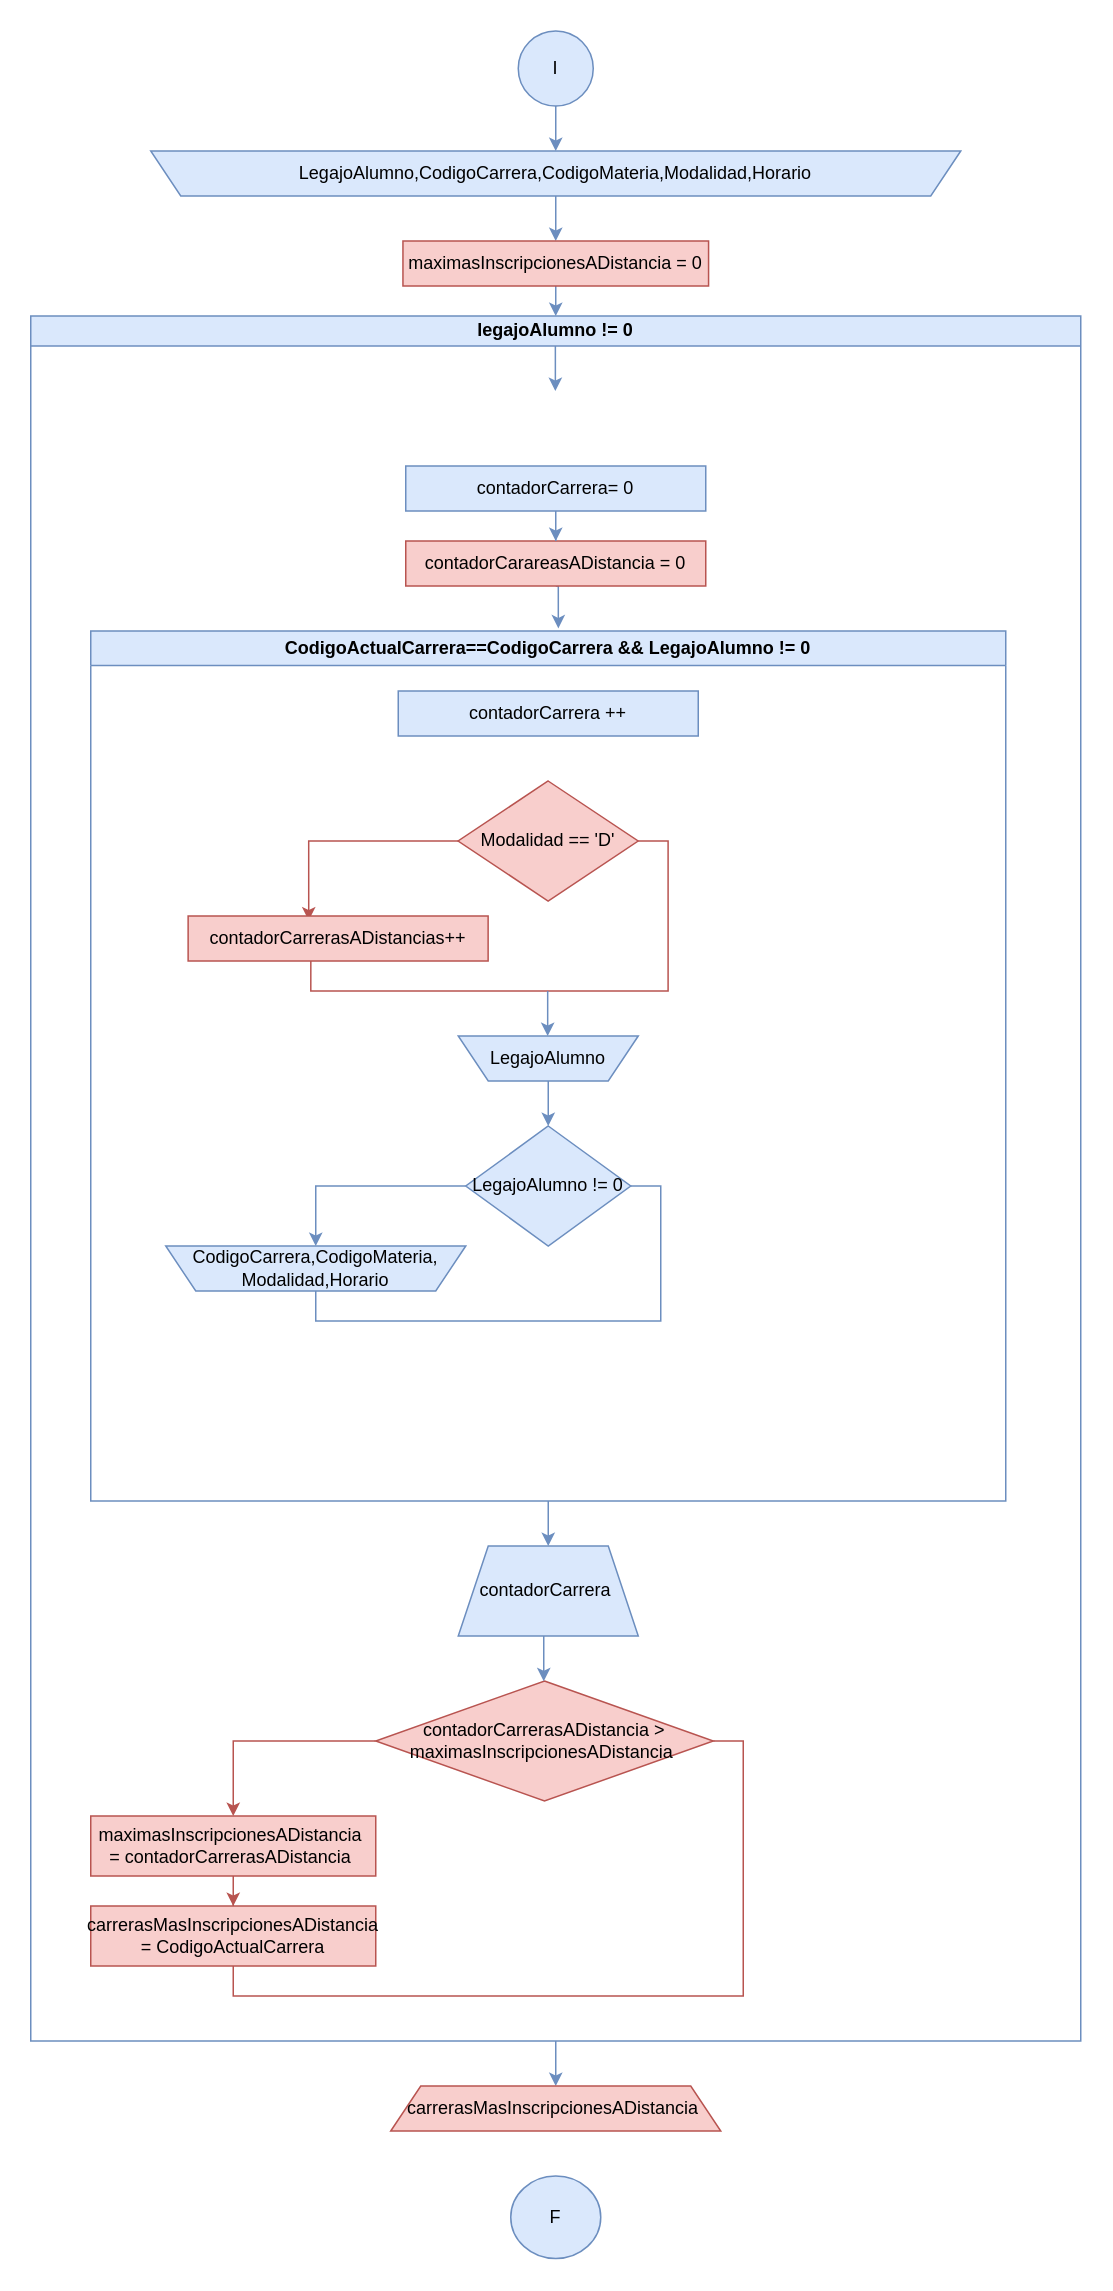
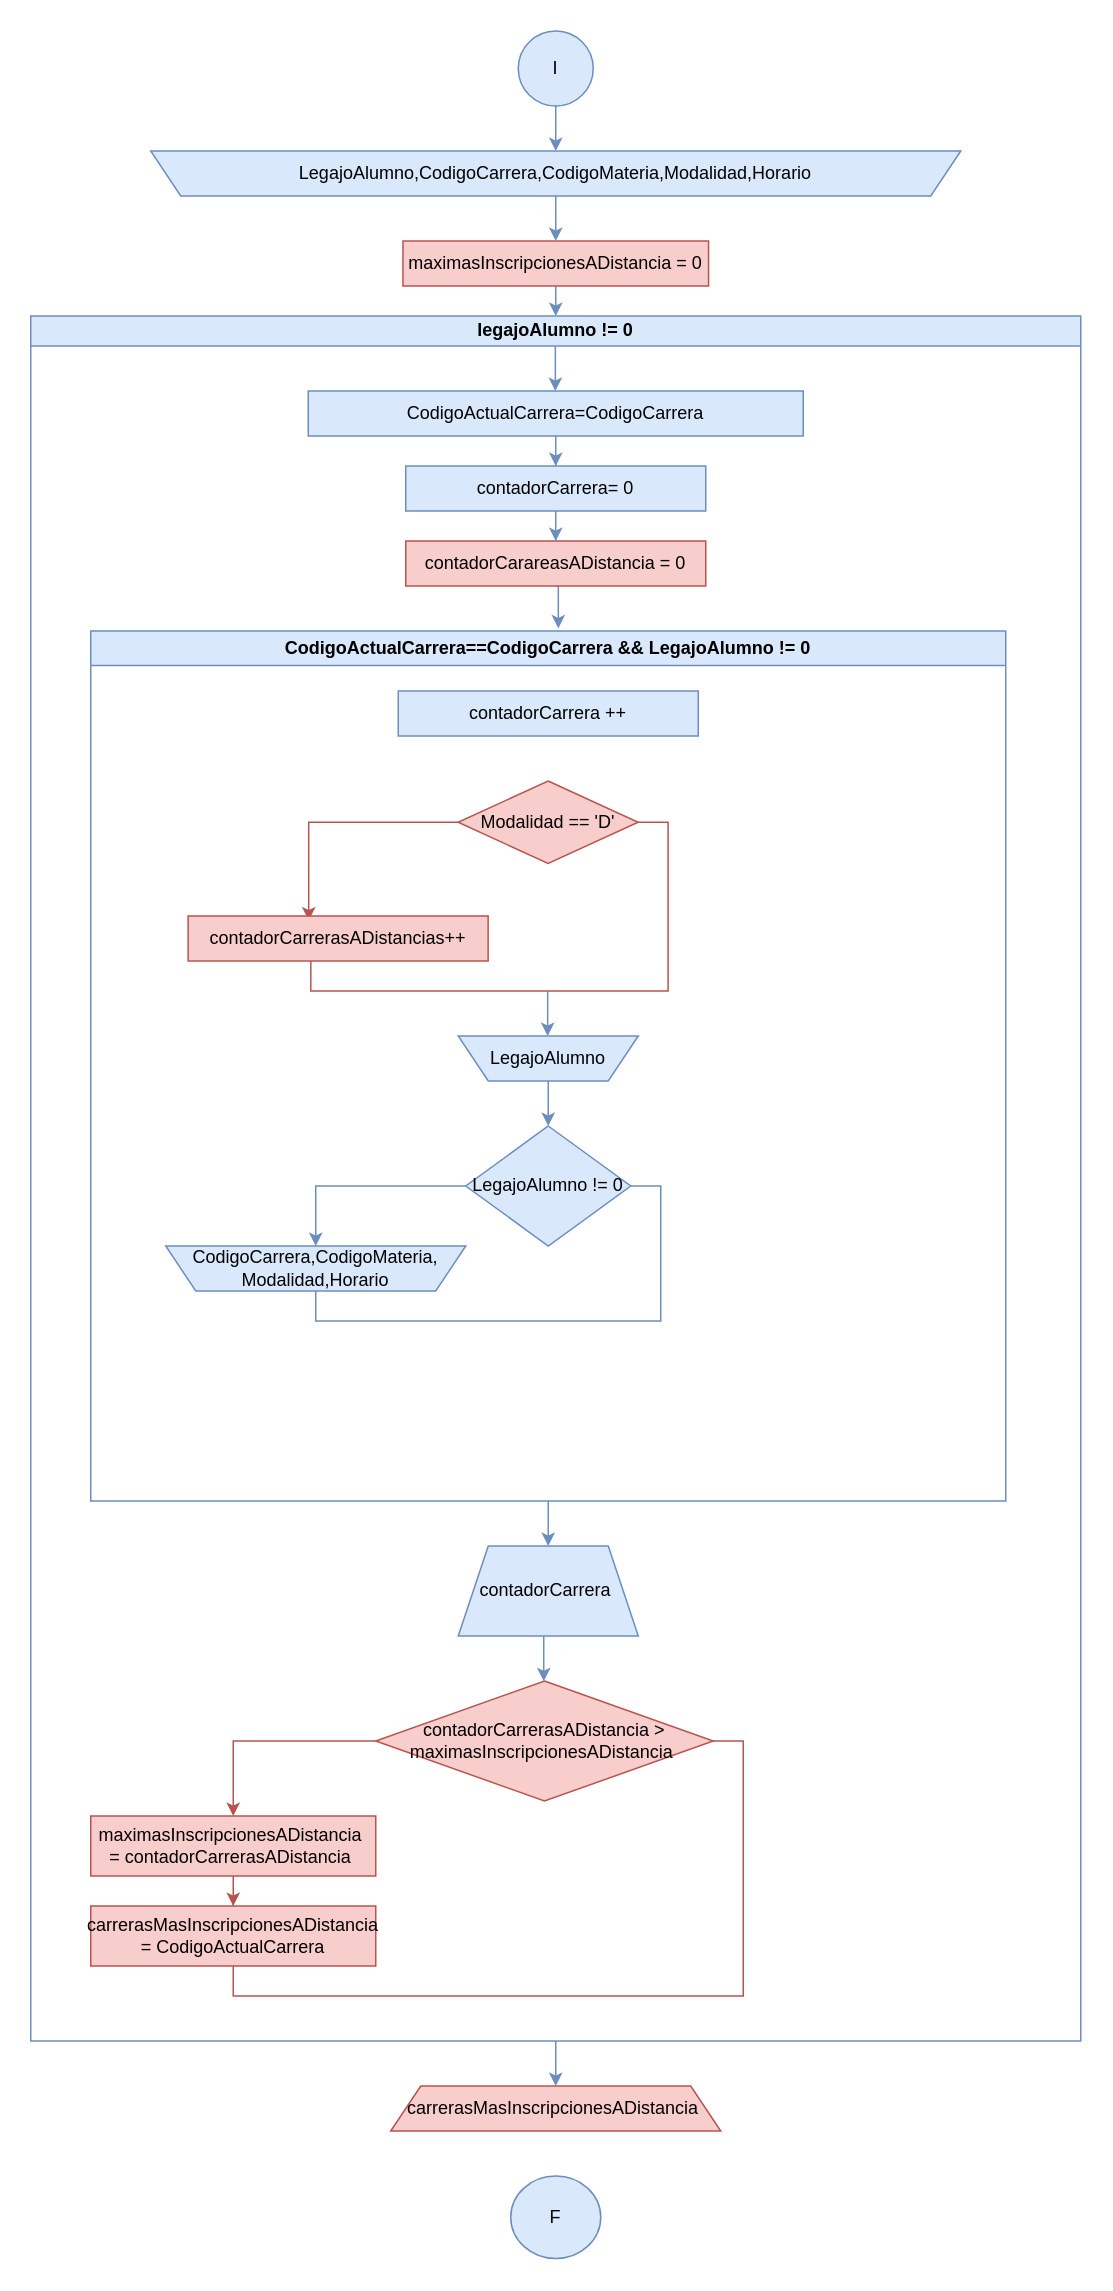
  <mxCell id="0" />
  <mxCell id="1" parent="0" />
  <mxCell id="2" value="" style="edgeStyle=orthogonalEdgeStyle;rounded=0;orthogonalLoop=1;jettySize=auto;html=1;fillColor=#dae8fc;strokeColor=#6c8ebf;" parent="1" source="3" target="5" edge="1"><mxGeometry relative="1" as="geometry" /></mxCell>
  <mxCell id="3" value="I" style="ellipse;whiteSpace=wrap;html=1;fillColor=#dae8fc;strokeColor=#6c8ebf;" parent="1" vertex="1"><mxGeometry x="345" y="20" width="50" height="50" as="geometry" /></mxCell>
  <mxCell id="4" value="" style="edgeStyle=orthogonalEdgeStyle;rounded=0;orthogonalLoop=1;jettySize=auto;html=1;fillColor=#dae8fc;strokeColor=#6c8ebf;" edge="1" parent="1" source="5" target="39"><mxGeometry relative="1" as="geometry" /></mxCell>
  <mxCell id="5" value="LegajoAlumno,CodigoCarrera,CodigoMateria,Modalidad,Horario" style="shape=trapezoid;perimeter=trapezoidPerimeter;whiteSpace=wrap;html=1;fixedSize=1;direction=west;fillColor=#dae8fc;strokeColor=#6c8ebf;" parent="1" vertex="1"><mxGeometry x="100" y="100" width="540" height="30" as="geometry" /></mxCell>
  <mxCell id="6" value="" style="edgeStyle=orthogonalEdgeStyle;rounded=0;orthogonalLoop=1;jettySize=auto;html=1;fillColor=#dae8fc;strokeColor=#6c8ebf;" edge="1" parent="1" source="7" target="40"><mxGeometry relative="1" as="geometry" /></mxCell>
  <mxCell id="7" value="legajoAlumno != 0" style="swimlane;whiteSpace=wrap;html=1;fillColor=#dae8fc;strokeColor=#6c8ebf;startSize=20;" parent="1" vertex="1"><mxGeometry x="20" y="210" width="700" height="1150" as="geometry" /></mxCell>
  <mxCell id="8" value="" style="edgeStyle=orthogonalEdgeStyle;rounded=0;orthogonalLoop=1;jettySize=auto;html=1;fillColor=#dae8fc;strokeColor=#6c8ebf;" edge="1" parent="7" source="9" target="36"><mxGeometry relative="1" as="geometry" /></mxCell>
  <mxCell id="9" value="&lt;div&gt;CodigoActualCarrera==CodigoCarrera &amp;amp;&amp;amp;&amp;nbsp;&lt;span style=&quot;background-color: initial;&quot;&gt;LegajoAlumno != 0&lt;/span&gt;&lt;/div&gt;" style="swimlane;whiteSpace=wrap;html=1;startSize=23;fillColor=#dae8fc;strokeColor=#6c8ebf;" parent="7" vertex="1"><mxGeometry x="40" y="210" width="610" height="580" as="geometry" /></mxCell>
  <mxCell id="10" style="edgeStyle=orthogonalEdgeStyle;rounded=0;orthogonalLoop=1;jettySize=auto;html=1;exitX=1;exitY=0.5;exitDx=0;exitDy=0;entryX=0.5;entryY=0;entryDx=0;entryDy=0;endArrow=none;endFill=0;fillColor=#dae8fc;strokeColor=#6c8ebf;" parent="9" source="12" target="13" edge="1"><mxGeometry relative="1" as="geometry" /></mxCell>
  <mxCell id="11" style="edgeStyle=orthogonalEdgeStyle;rounded=0;orthogonalLoop=1;jettySize=auto;html=1;exitX=0;exitY=0.5;exitDx=0;exitDy=0;entryX=0.5;entryY=1;entryDx=0;entryDy=0;fillColor=#dae8fc;strokeColor=#6c8ebf;" parent="9" source="12" target="13" edge="1"><mxGeometry relative="1" as="geometry" /></mxCell>
  <mxCell id="12" value="LegajoAlumno != 0" style="rhombus;whiteSpace=wrap;html=1;fillColor=#dae8fc;strokeColor=#6c8ebf;" parent="9" vertex="1"><mxGeometry x="250.0" y="330" width="110" height="80" as="geometry" /></mxCell>
  <mxCell id="13" value="&lt;div&gt;CodigoCarrera,CodigoMateria,&lt;/div&gt;&lt;div&gt;Modalidad,Horario&lt;/div&gt;" style="shape=trapezoid;perimeter=trapezoidPerimeter;whiteSpace=wrap;html=1;fixedSize=1;direction=west;fillColor=#dae8fc;strokeColor=#6c8ebf;" parent="9" vertex="1"><mxGeometry x="50.0" y="410" width="200" height="30" as="geometry" /></mxCell>
  <mxCell id="14" value="" style="edgeStyle=orthogonalEdgeStyle;rounded=0;orthogonalLoop=1;jettySize=auto;html=1;fillColor=#dae8fc;strokeColor=#6c8ebf;" edge="1" parent="9" source="15" target="12"><mxGeometry relative="1" as="geometry" /></mxCell>
  <mxCell id="15" value="LegajoAlumno" style="shape=trapezoid;perimeter=trapezoidPerimeter;whiteSpace=wrap;html=1;fixedSize=1;direction=west;fillColor=#dae8fc;strokeColor=#6c8ebf;" parent="9" vertex="1"><mxGeometry x="245.0" y="270" width="120" height="30" as="geometry" /></mxCell>
  <mxCell id="16" style="edgeStyle=orthogonalEdgeStyle;rounded=0;orthogonalLoop=1;jettySize=auto;html=1;exitX=0.5;exitY=0;exitDx=0;exitDy=0;fillColor=#dae8fc;strokeColor=#6c8ebf;" parent="9" source="15" target="15" edge="1"><mxGeometry relative="1" as="geometry" /></mxCell>
  <mxCell id="17" value="contadorCarrera&amp;nbsp;++" style="whiteSpace=wrap;html=1;fillColor=#dae8fc;strokeColor=#6c8ebf;" vertex="1" parent="9"><mxGeometry x="205" y="40" width="200" height="30" as="geometry" /></mxCell>
  <mxCell id="18" style="edgeStyle=orthogonalEdgeStyle;rounded=0;orthogonalLoop=1;jettySize=auto;html=1;exitX=0;exitY=0.5;exitDx=0;exitDy=0;entryX=0.402;entryY=0.1;entryDx=0;entryDy=0;entryPerimeter=0;fillColor=#f8cecc;strokeColor=#b85450;" edge="1" parent="9" source="20" target="21"><mxGeometry relative="1" as="geometry" /></mxCell>
  <mxCell id="19" style="edgeStyle=orthogonalEdgeStyle;rounded=0;orthogonalLoop=1;jettySize=auto;html=1;exitX=1;exitY=0.5;exitDx=0;exitDy=0;entryX=0.409;entryY=0.972;entryDx=0;entryDy=0;entryPerimeter=0;endArrow=none;endFill=0;fillColor=#f8cecc;strokeColor=#b85450;" edge="1" parent="9" source="20" target="21"><mxGeometry relative="1" as="geometry" /></mxCell>
- <mxCell id="20" value="Modalidad == 'D'" style="rhombus;whiteSpace=wrap;html=1;fillColor=#f8cecc;strokeColor=#b85450;" vertex="1" parent="9"><mxGeometry x="244.92" y="100" width="120" height="80" as="geometry" /></mxCell>
+ <mxCell id="20" value="Modalidad == 'D'" style="rhombus;whiteSpace=wrap;html=1;fillColor=#f8cecc;strokeColor=#b85450;" vertex="1" parent="9"><mxGeometry x="244.92" y="100" width="120" height="55" as="geometry" /></mxCell>
  <mxCell id="21" value="contadorCarrerasADistancias++" style="whiteSpace=wrap;html=1;fillColor=#f8cecc;strokeColor=#b85450;" vertex="1" parent="9"><mxGeometry x="64.92" y="190" width="200" height="30" as="geometry" /></mxCell>
  <mxCell id="22" value="" style="edgeStyle=orthogonalEdgeStyle;rounded=0;orthogonalLoop=1;jettySize=auto;html=1;fillColor=#dae8fc;strokeColor=#6c8ebf;" edge="1" parent="9"><mxGeometry relative="1" as="geometry"><mxPoint x="304.62" y="240" as="sourcePoint" /><mxPoint x="304.62" y="270" as="targetPoint" /></mxGeometry></mxCell>
+ <mxCell id="23" value="" style="edgeStyle=orthogonalEdgeStyle;rounded=0;orthogonalLoop=1;jettySize=auto;html=1;fillColor=#dae8fc;strokeColor=#6c8ebf;" edge="1" parent="7" source="24" target="28"><mxGeometry relative="1" as="geometry" /></mxCell>
+ <mxCell id="24" value="CodigoActualCarrera=CodigoCarrera" style="whiteSpace=wrap;html=1;fillColor=#dae8fc;strokeColor=#6c8ebf;" parent="7" vertex="1"><mxGeometry x="185" y="50" width="330" height="30" as="geometry" /></mxCell>
  <mxCell id="25" style="edgeStyle=orthogonalEdgeStyle;rounded=0;orthogonalLoop=1;jettySize=auto;html=1;exitX=0.5;exitY=1;exitDx=0;exitDy=0;entryX=0.511;entryY=-0.003;entryDx=0;entryDy=0;entryPerimeter=0;fillColor=#dae8fc;strokeColor=#6c8ebf;" edge="1" parent="7" source="26" target="9"><mxGeometry relative="1" as="geometry" /></mxCell>
  <mxCell id="26" value="contadorCarareasADistancia = 0" style="whiteSpace=wrap;html=1;fillColor=#f8cecc;strokeColor=#b85450;" vertex="1" parent="7"><mxGeometry x="250" y="150" width="200" height="30" as="geometry" /></mxCell>
  <mxCell id="27" value="" style="edgeStyle=orthogonalEdgeStyle;rounded=0;orthogonalLoop=1;jettySize=auto;html=1;fillColor=#dae8fc;strokeColor=#6c8ebf;" edge="1" parent="7" source="28" target="26"><mxGeometry relative="1" as="geometry" /></mxCell>
  <mxCell id="28" value="contadorCarrera= 0" style="whiteSpace=wrap;html=1;fillColor=#dae8fc;strokeColor=#6c8ebf;" vertex="1" parent="7"><mxGeometry x="250" y="100" width="200" height="30" as="geometry" /></mxCell>
  <mxCell id="29" value="" style="edgeStyle=orthogonalEdgeStyle;rounded=0;orthogonalLoop=1;jettySize=auto;html=1;fillColor=#f8cecc;strokeColor=#b85450;" edge="1" parent="7" source="31" target="33"><mxGeometry relative="1" as="geometry"><Array as="points"><mxPoint x="135" y="950" /></Array></mxGeometry></mxCell>
  <mxCell id="30" style="edgeStyle=orthogonalEdgeStyle;rounded=0;orthogonalLoop=1;jettySize=auto;html=1;exitX=1;exitY=0.5;exitDx=0;exitDy=0;entryX=0.5;entryY=1;entryDx=0;entryDy=0;endArrow=none;endFill=0;fillColor=#f8cecc;strokeColor=#b85450;" edge="1" parent="7" source="31" target="34"><mxGeometry relative="1" as="geometry" /></mxCell>
  <mxCell id="31" value="contadorCarrerasADistancia &amp;gt; maximasInscripcionesADistancia&amp;nbsp;" style="rhombus;whiteSpace=wrap;html=1;fillColor=#f8cecc;strokeColor=#b85450;" vertex="1" parent="7"><mxGeometry x="230" y="910" width="225" height="80" as="geometry" /></mxCell>
  <mxCell id="32" value="" style="edgeStyle=orthogonalEdgeStyle;rounded=0;orthogonalLoop=1;jettySize=auto;html=1;fillColor=#f8cecc;strokeColor=#b85450;" edge="1" parent="7" source="33" target="34"><mxGeometry relative="1" as="geometry" /></mxCell>
  <mxCell id="33" value="maximasInscripcionesADistancia&amp;nbsp; = contadorCarrerasADistancia&amp;nbsp;" style="whiteSpace=wrap;html=1;fillColor=#f8cecc;strokeColor=#b85450;" vertex="1" parent="7"><mxGeometry x="40" y="1000" width="190" height="40" as="geometry" /></mxCell>
  <mxCell id="34" value="carrerasMasInscripcionesADistancia =&amp;nbsp;CodigoActualCarrera" style="whiteSpace=wrap;html=1;fillColor=#f8cecc;strokeColor=#b85450;" vertex="1" parent="7"><mxGeometry x="40" y="1060" width="190" height="40" as="geometry" /></mxCell>
  <mxCell id="35" value="" style="edgeStyle=orthogonalEdgeStyle;rounded=0;orthogonalLoop=1;jettySize=auto;html=1;fillColor=#dae8fc;strokeColor=#6c8ebf;" edge="1" parent="7" source="36" target="31"><mxGeometry relative="1" as="geometry"><Array as="points"><mxPoint x="342" y="890" /><mxPoint x="342" y="890" /></Array></mxGeometry></mxCell>
  <mxCell id="36" value="contadorCarrera&amp;nbsp;" style="shape=trapezoid;perimeter=trapezoidPerimeter;whiteSpace=wrap;html=1;fixedSize=1;fillColor=#dae8fc;strokeColor=#6c8ebf;" vertex="1" parent="7"><mxGeometry x="285" y="820" width="120" height="60" as="geometry" /></mxCell>
  <mxCell id="37" value="" style="edgeStyle=orthogonalEdgeStyle;rounded=0;orthogonalLoop=1;jettySize=auto;html=1;fillColor=#dae8fc;strokeColor=#6c8ebf;" edge="1" parent="7"><mxGeometry relative="1" as="geometry"><mxPoint x="349.74" y="20" as="sourcePoint" /><mxPoint x="349.74" y="50" as="targetPoint" /></mxGeometry></mxCell>
  <mxCell id="38" style="edgeStyle=orthogonalEdgeStyle;rounded=0;orthogonalLoop=1;jettySize=auto;html=1;exitX=0.5;exitY=1;exitDx=0;exitDy=0;entryX=0.5;entryY=0;entryDx=0;entryDy=0;entryPerimeter=0;fillColor=#dae8fc;strokeColor=#6c8ebf;" edge="1" parent="1" source="39" target="7"><mxGeometry relative="1" as="geometry" /></mxCell>
  <mxCell id="39" value="maximasInscripcionesADistancia = 0" style="whiteSpace=wrap;html=1;fillColor=#f8cecc;strokeColor=#b85450;" vertex="1" parent="1"><mxGeometry x="268.13" y="160" width="203.75" height="30" as="geometry" /></mxCell>
  <mxCell id="40" value="carrerasMasInscripcionesADistancia&amp;nbsp;" style="shape=trapezoid;perimeter=trapezoidPerimeter;whiteSpace=wrap;html=1;fixedSize=1;fillColor=#f8cecc;strokeColor=#b85450;" vertex="1" parent="1"><mxGeometry x="260" y="1390" width="220" height="30" as="geometry" /></mxCell>
  <mxCell id="41" value="F" style="ellipse;whiteSpace=wrap;html=1;fillColor=#dae8fc;strokeColor=#6c8ebf;" vertex="1" parent="1"><mxGeometry x="340" y="1450" width="60" height="55" as="geometry" /></mxCell>
